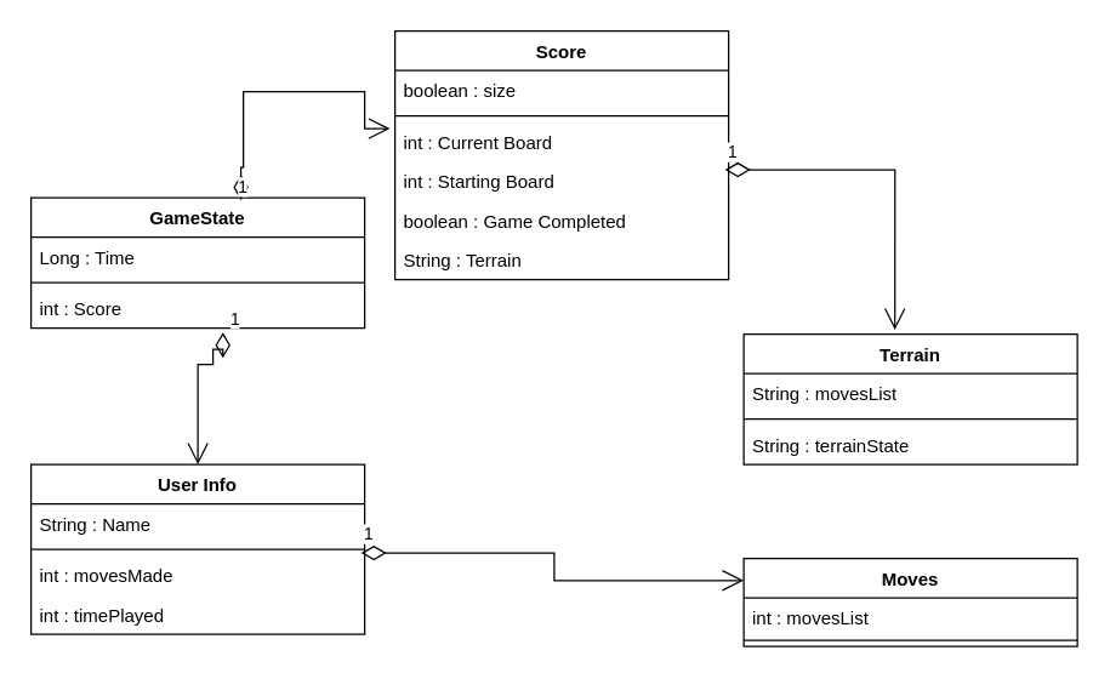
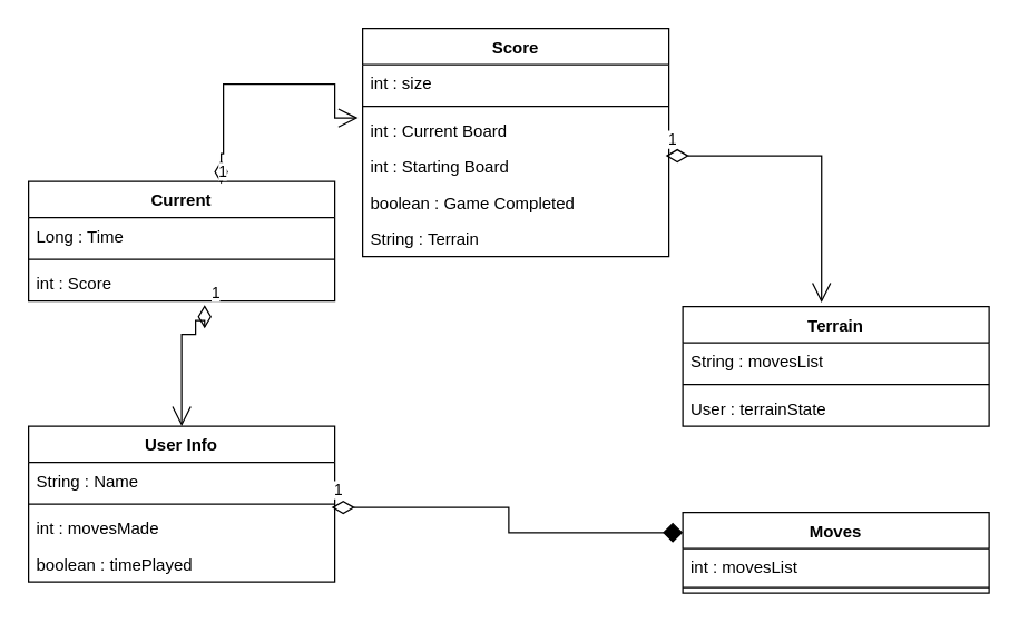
  <mxCell id="0" />
  <mxCell id="1" parent="0" />
  <mxCell id="2" value="Moves" style="swimlane;fontStyle=1;align=center;verticalAlign=top;childLayout=stackLayout;horizontal=1;startSize=26;horizontalStack=0;resizeParent=1;resizeParentMax=0;resizeLast=0;collapsible=1;marginBottom=0;whiteSpace=wrap;html=1;" vertex="1" parent="1"><mxGeometry x="490" y="368" width="220" height="58" as="geometry" /></mxCell>
  <mxCell id="3" value="int : movesList" style="text;strokeColor=none;fillColor=none;align=left;verticalAlign=top;spacingLeft=4;spacingRight=4;overflow=hidden;rotatable=0;points=[[0,0.5],[1,0.5]];portConstraint=eastwest;whiteSpace=wrap;html=1;" vertex="1" parent="2"><mxGeometry y="26" width="220" height="24" as="geometry" /></mxCell>
  <mxCell id="4" value="" style="line;strokeWidth=1;fillColor=none;align=left;verticalAlign=middle;spacingTop=-1;spacingLeft=3;spacingRight=3;rotatable=0;labelPosition=right;points=[];portConstraint=eastwest;strokeColor=inherit;" vertex="1" parent="2"><mxGeometry y="50" width="220" height="8" as="geometry" /></mxCell>
- <mxCell id="5" value="GameState" style="swimlane;fontStyle=1;align=center;verticalAlign=top;childLayout=stackLayout;horizontal=1;startSize=26;horizontalStack=0;resizeParent=1;resizeParentMax=0;resizeLast=0;collapsible=1;marginBottom=0;whiteSpace=wrap;html=1;" vertex="1" parent="1"><mxGeometry x="20" y="130" width="220" height="86" as="geometry" /></mxCell>
+ <mxCell id="5" value="Current" style="swimlane;fontStyle=1;align=center;verticalAlign=top;childLayout=stackLayout;horizontal=1;startSize=26;horizontalStack=0;resizeParent=1;resizeParentMax=0;resizeLast=0;collapsible=1;marginBottom=0;whiteSpace=wrap;html=1;" vertex="1" parent="1"><mxGeometry x="20" y="130" width="220" height="86" as="geometry" /></mxCell>
  <mxCell id="6" value="Long : Time" style="text;strokeColor=none;fillColor=none;align=left;verticalAlign=top;spacingLeft=4;spacingRight=4;overflow=hidden;rotatable=0;points=[[0,0.5],[1,0.5]];portConstraint=eastwest;whiteSpace=wrap;html=1;" vertex="1" parent="5"><mxGeometry y="26" width="220" height="26" as="geometry" /></mxCell>
  <mxCell id="7" value="" style="line;strokeWidth=1;fillColor=none;align=left;verticalAlign=middle;spacingTop=-1;spacingLeft=3;spacingRight=3;rotatable=0;labelPosition=right;points=[];portConstraint=eastwest;strokeColor=inherit;" vertex="1" parent="5"><mxGeometry y="52" width="220" height="8" as="geometry" /></mxCell>
  <mxCell id="8" value="int : Score" style="text;strokeColor=none;fillColor=none;align=left;verticalAlign=top;spacingLeft=4;spacingRight=4;overflow=hidden;rotatable=0;points=[[0,0.5],[1,0.5]];portConstraint=eastwest;whiteSpace=wrap;html=1;" vertex="1" parent="5"><mxGeometry y="60" width="220" height="26" as="geometry" /></mxCell>
  <mxCell id="9" value="Score" style="swimlane;fontStyle=1;align=center;verticalAlign=top;childLayout=stackLayout;horizontal=1;startSize=26;horizontalStack=0;resizeParent=1;resizeParentMax=0;resizeLast=0;collapsible=1;marginBottom=0;whiteSpace=wrap;html=1;" vertex="1" parent="1"><mxGeometry x="260" width="220" height="164" as="geometry" y="20" /></mxCell>
- <mxCell id="10" value="boolean : size" style="text;strokeColor=none;fillColor=none;align=left;verticalAlign=top;spacingLeft=4;spacingRight=4;overflow=hidden;rotatable=0;points=[[0,0.5],[1,0.5]];portConstraint=eastwest;whiteSpace=wrap;html=1;" vertex="1" parent="9"><mxGeometry y="26" width="220" height="26" as="geometry" /></mxCell>
+ <mxCell id="10" value="int : size" style="text;strokeColor=none;fillColor=none;align=left;verticalAlign=top;spacingLeft=4;spacingRight=4;overflow=hidden;rotatable=0;points=[[0,0.5],[1,0.5]];portConstraint=eastwest;whiteSpace=wrap;html=1;" vertex="1" parent="9"><mxGeometry y="26" width="220" height="26" as="geometry" /></mxCell>
  <mxCell id="11" value="" style="line;strokeWidth=1;fillColor=none;align=left;verticalAlign=middle;spacingTop=-1;spacingLeft=3;spacingRight=3;rotatable=0;labelPosition=right;points=[];portConstraint=eastwest;strokeColor=inherit;" vertex="1" parent="9"><mxGeometry y="52" width="220" height="8" as="geometry" /></mxCell>
  <mxCell id="12" value="int : Current Board" style="text;strokeColor=none;fillColor=none;align=left;verticalAlign=top;spacingLeft=4;spacingRight=4;overflow=hidden;rotatable=0;points=[[0,0.5],[1,0.5]];portConstraint=eastwest;whiteSpace=wrap;html=1;" vertex="1" parent="9"><mxGeometry y="60" width="220" height="26" as="geometry" /></mxCell>
  <mxCell id="13" value="int : Starting Board" style="text;strokeColor=none;fillColor=none;align=left;verticalAlign=top;spacingLeft=4;spacingRight=4;overflow=hidden;rotatable=0;points=[[0,0.5],[1,0.5]];portConstraint=eastwest;whiteSpace=wrap;html=1;" vertex="1" parent="9"><mxGeometry y="86" width="220" height="26" as="geometry" /></mxCell>
  <mxCell id="14" value="boolean : Game Completed" style="text;strokeColor=none;fillColor=none;align=left;verticalAlign=top;spacingLeft=4;spacingRight=4;overflow=hidden;rotatable=0;points=[[0,0.5],[1,0.5]];portConstraint=eastwest;whiteSpace=wrap;html=1;" vertex="1" parent="9"><mxGeometry y="112" width="220" height="26" as="geometry" /></mxCell>
  <mxCell id="15" value="String : Terrain" style="text;strokeColor=none;fillColor=none;align=left;verticalAlign=top;spacingLeft=4;spacingRight=4;overflow=hidden;rotatable=0;points=[[0,0.5],[1,0.5]];portConstraint=eastwest;whiteSpace=wrap;html=1;" vertex="1" parent="9"><mxGeometry y="138" width="220" height="26" as="geometry" /></mxCell>
  <mxCell id="16" value="Terrain" style="swimlane;fontStyle=1;align=center;verticalAlign=top;childLayout=stackLayout;horizontal=1;startSize=26;horizontalStack=0;resizeParent=1;resizeParentMax=0;resizeLast=0;collapsible=1;marginBottom=0;whiteSpace=wrap;html=1;" vertex="1" parent="1"><mxGeometry x="490" y="220" width="220" height="86" as="geometry" /></mxCell>
  <mxCell id="17" value="String : movesList" style="text;strokeColor=none;fillColor=none;align=left;verticalAlign=top;spacingLeft=4;spacingRight=4;overflow=hidden;rotatable=0;points=[[0,0.5],[1,0.5]];portConstraint=eastwest;whiteSpace=wrap;html=1;" vertex="1" parent="16"><mxGeometry y="26" width="220" height="26" as="geometry" /></mxCell>
  <mxCell id="18" value="" style="line;strokeWidth=1;fillColor=none;align=left;verticalAlign=middle;spacingTop=-1;spacingLeft=3;spacingRight=3;rotatable=0;labelPosition=right;points=[];portConstraint=eastwest;strokeColor=inherit;" vertex="1" parent="16"><mxGeometry y="52" width="220" height="8" as="geometry" /></mxCell>
- <mxCell id="19" value="String : terrainState" style="text;strokeColor=none;fillColor=none;align=left;verticalAlign=top;spacingLeft=4;spacingRight=4;overflow=hidden;rotatable=0;points=[[0,0.5],[1,0.5]];portConstraint=eastwest;whiteSpace=wrap;html=1;" vertex="1" parent="16"><mxGeometry y="60" width="220" height="26" as="geometry" /></mxCell>
+ <mxCell id="19" value="User : terrainState" style="text;strokeColor=none;fillColor=none;align=left;verticalAlign=top;spacingLeft=4;spacingRight=4;overflow=hidden;rotatable=0;points=[[0,0.5],[1,0.5]];portConstraint=eastwest;whiteSpace=wrap;html=1;" vertex="1" parent="16"><mxGeometry y="60" width="220" height="26" as="geometry" /></mxCell>
  <mxCell id="20" value="User Info" style="swimlane;fontStyle=1;align=center;verticalAlign=top;childLayout=stackLayout;horizontal=1;startSize=26;horizontalStack=0;resizeParent=1;resizeParentMax=0;resizeLast=0;collapsible=1;marginBottom=0;whiteSpace=wrap;html=1;" vertex="1" parent="1"><mxGeometry x="20" y="306" width="220" height="112" as="geometry" /></mxCell>
  <mxCell id="21" value="String : Name" style="text;strokeColor=none;fillColor=none;align=left;verticalAlign=top;spacingLeft=4;spacingRight=4;overflow=hidden;rotatable=0;points=[[0,0.5],[1,0.5]];portConstraint=eastwest;whiteSpace=wrap;html=1;" vertex="1" parent="20"><mxGeometry y="26" width="220" height="26" as="geometry" /></mxCell>
  <mxCell id="22" value="" style="line;strokeWidth=1;fillColor=none;align=left;verticalAlign=middle;spacingTop=-1;spacingLeft=3;spacingRight=3;rotatable=0;labelPosition=right;points=[];portConstraint=eastwest;strokeColor=inherit;" vertex="1" parent="20"><mxGeometry y="52" width="220" height="8" as="geometry" /></mxCell>
  <mxCell id="23" value="int : movesMade" style="text;strokeColor=none;fillColor=none;align=left;verticalAlign=top;spacingLeft=4;spacingRight=4;overflow=hidden;rotatable=0;points=[[0,0.5],[1,0.5]];portConstraint=eastwest;whiteSpace=wrap;html=1;" vertex="1" parent="20"><mxGeometry y="60" width="220" height="26" as="geometry" /></mxCell>
- <mxCell id="24" value="int : timePlayed" style="text;strokeColor=none;fillColor=none;align=left;verticalAlign=top;spacingLeft=4;spacingRight=4;overflow=hidden;rotatable=0;points=[[0,0.5],[1,0.5]];portConstraint=eastwest;whiteSpace=wrap;html=1;" vertex="1" parent="20"><mxGeometry y="86" width="220" height="26" as="geometry" /></mxCell>
+ <mxCell id="24" value="boolean : timePlayed" style="text;strokeColor=none;fillColor=none;align=left;verticalAlign=top;spacingLeft=4;spacingRight=4;overflow=hidden;rotatable=0;points=[[0,0.5],[1,0.5]];portConstraint=eastwest;whiteSpace=wrap;html=1;" vertex="1" parent="20"><mxGeometry y="86" width="220" height="26" as="geometry" /></mxCell>
  <mxCell id="25" value="1" style="endArrow=open;html=1;endSize=12;startArrow=diamondThin;startSize=14;startFill=0;edgeStyle=orthogonalEdgeStyle;align=left;verticalAlign=bottom;rounded=0;exitX=0.989;exitY=0.215;exitDx=0;exitDy=0;exitPerimeter=0;entryX=0.453;entryY=-0.033;entryDx=0;entryDy=0;entryPerimeter=0;" edge="1" parent="1" source="13" target="16"><mxGeometry x="-1" y="3" relative="1" as="geometry"><mxPoint x="310" y="270" as="sourcePoint" /><mxPoint x="470" y="270" as="targetPoint" /></mxGeometry></mxCell>
  <mxCell id="26" value="1" style="endArrow=open;html=1;endSize=12;startArrow=diamondThin;startSize=14;startFill=0;edgeStyle=orthogonalEdgeStyle;align=left;verticalAlign=bottom;rounded=0;exitX=0.575;exitY=1.108;exitDx=0;exitDy=0;entryX=0.5;entryY=0;entryDx=0;entryDy=0;exitPerimeter=0;" edge="1" parent="1" source="8" target="20"><mxGeometry x="-1" y="3" relative="1" as="geometry"><mxPoint x="310" y="270" as="sourcePoint" /><mxPoint x="470" y="270" as="targetPoint" /><Array as="points"><mxPoint x="147" y="230" /><mxPoint x="140" y="230" /><mxPoint x="140" y="240" /><mxPoint x="130" y="240" /></Array></mxGeometry></mxCell>
  <mxCell id="27" value="1" style="endArrow=open;html=1;endSize=12;startArrow=diamondThin;startSize=14;startFill=0;edgeStyle=orthogonalEdgeStyle;align=left;verticalAlign=bottom;rounded=0;entryX=-0.015;entryY=0.169;entryDx=0;entryDy=0;entryPerimeter=0;exitX=0.629;exitY=0.019;exitDx=0;exitDy=0;exitPerimeter=0;" edge="1" parent="1" source="5" target="12"><mxGeometry x="-1" y="3" relative="1" as="geometry"><mxPoint x="160" y="80" as="sourcePoint" /><mxPoint x="470" y="270" as="targetPoint" /><Array as="points"><mxPoint x="158" y="110" /><mxPoint x="160" y="110" /><mxPoint x="160" y="60" /><mxPoint x="240" y="60" /><mxPoint x="240" y="84" /></Array></mxGeometry></mxCell>
- <mxCell id="28" value="1" style="endArrow=open;html=1;endSize=12;startArrow=diamondThin;startSize=14;startFill=0;edgeStyle=orthogonalEdgeStyle;align=left;verticalAlign=bottom;rounded=0;exitX=0.989;exitY=-0.062;exitDx=0;exitDy=0;exitPerimeter=0;entryX=0;entryY=0.25;entryDx=0;entryDy=0;" edge="1" parent="1" source="23" target="2"><mxGeometry x="-1" y="3" relative="1" as="geometry"><mxPoint x="310" y="280" as="sourcePoint" /><mxPoint x="470" y="280" as="targetPoint" /></mxGeometry></mxCell>
+ <mxCell id="28" value="1" style="endArrow=diamond;html=1;endSize=12;startArrow=diamondThin;startSize=14;startFill=0;edgeStyle=orthogonalEdgeStyle;align=left;verticalAlign=bottom;rounded=0;exitX=0.989;exitY=-0.062;exitDx=0;exitDy=0;exitPerimeter=0;entryX=0;entryY=0.25;entryDx=0;entryDy=0;" edge="1" parent="1" source="23" target="2"><mxGeometry x="-1" y="3" relative="1" as="geometry"><mxPoint x="310" y="280" as="sourcePoint" /><mxPoint x="470" y="280" as="targetPoint" /></mxGeometry></mxCell>
